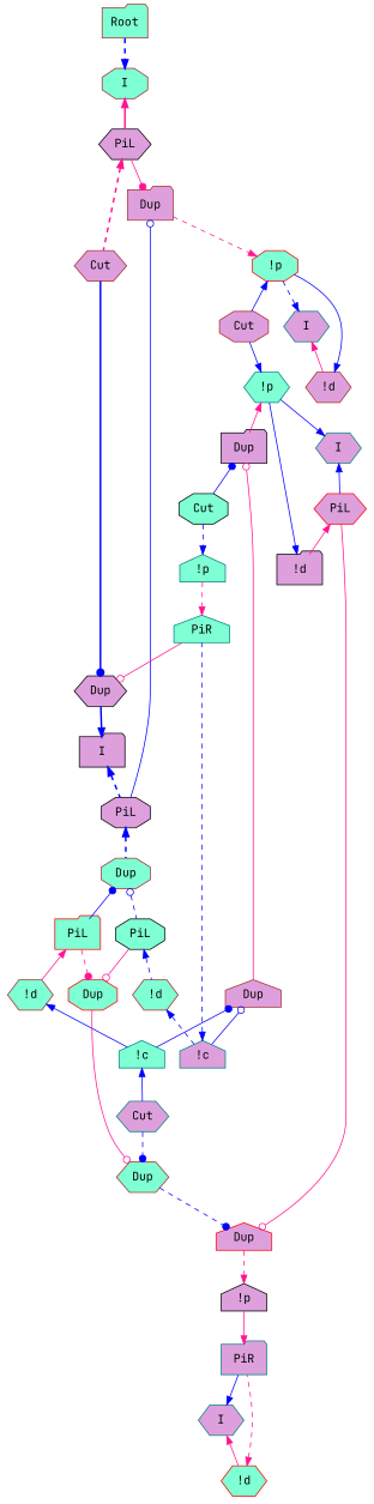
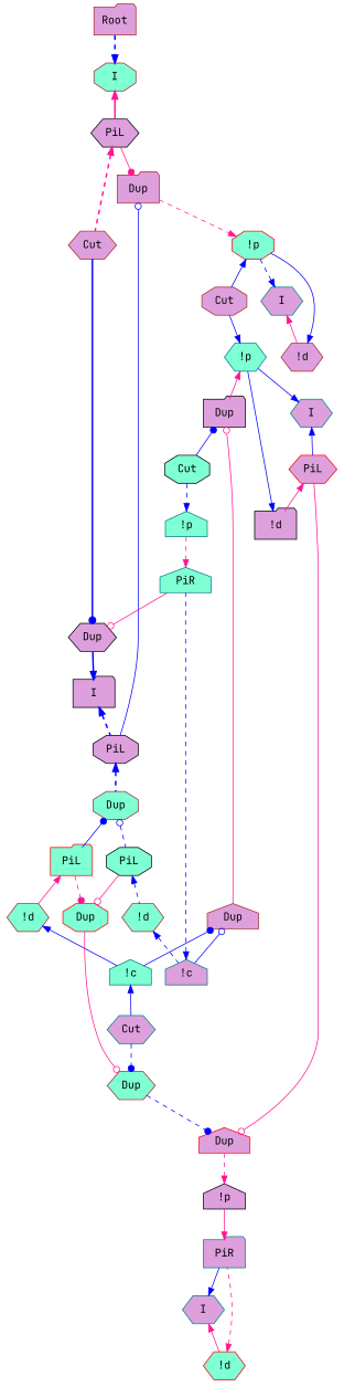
  digraph {
    fontname="JetBrains Mono"
    node [style=filled fillcolor=plum color=brown shape=hexagon fontname="JetBrains Mono"]
    edge [color=blue style=solid fontname="JetBrains Mono" dir=back]
-   n1 [label=Root fillcolor=aquamarine shape=folder]
+   n1 [label=Root shape=folder]
    n2 [label=I fillcolor=aquamarine shape=octagon]
    n3 [label="!p" fillcolor=aquamarine color=red shape=octagon]
    n4 [label=I color=teal]
    n5 [label=Cut shape=octagon]
    n6 [label="!d"]
    n7 [label="!p" color=black shape=house]
    n8 [label=PiR color=teal shape=folder]
    n9 [label=I color=teal]
    n10 [label="!d" fillcolor=aquamarine color=red]
    n11 [label="!p" fillcolor=aquamarine color=teal]
    n12 [label=I color=teal]
    n13 [label=Dup color=black shape=folder]
    n14 [label="!d" color=black shape=folder]
    n15 [label=PiL color=red]
    n16 [label=Dup color=red shape=house]
    n17 [label=PiL color=black]
    n18 [label=Dup shape=folder]
    n19 [label=Cut]
    n20 [label=PiL color=black shape=octagon]
    n21 [label=Dup shape=octagon fillcolor=aquamarine]
    n22 [label=I color=black shape=folder]
    n23 [label=Cut fillcolor=aquamarine color=black shape=octagon]
    n24 [label=Dup shape=house]
    n25 [label=Dup fillcolor=aquamarine]
    n26 [label="!p" fillcolor=aquamarine color=teal shape=house]
    n27 [label=PiR fillcolor=aquamarine color=teal shape=house]
    n28 [label=Dup color=black]
    n29 [label=Cut color=teal]
    n30 [label="!c" fillcolor=aquamarine color=teal shape=house]
    n31 [label="!c" color=teal shape=house]
    n32 [label="!d" fillcolor=aquamarine]
    n33 [label="!d" fillcolor=aquamarine]
    n34 [label=PiL fillcolor=aquamarine color=red shape=folder]
    n35 [label=Dup fillcolor=aquamarine color=red shape=octagon]
    n36 [label=PiL fillcolor=aquamarine color=black shape=octagon]
    n1 -> n2 [penwidth=2 style=dashed dir=""]
    n2 -> n17 [color=deeppink penwidth=2]
    n3 -> n4 [style=dashed dir=""]
    n3 -> n5
    n4 -> n6 [color=deeppink]
    n5 -> n11 [dir=""]
    n6 -> n3
    n7 -> n8 [color=deeppink dir=""]
    n8 -> n9 [dir=""]
    n9 -> n10 [color=deeppink]
    n10 -> n8 [color=deeppink style=dashed]
    n11 -> n12 [dir=""]
    n11 -> n13 [color=deeppink]
    n12 -> n15
    n13 -> n23 [arrowtail=dot]
    n13 -> n24 [arrowtail=odot color=deeppink]
    n14 -> n11
    n15 -> n14 [color=deeppink]
    n15 -> n16 [arrowhead=odot color=deeppink dir=""]
    n16 -> n7 [color=deeppink style=dashed dir=""]
    n17 -> n18 [arrowhead=dot color=deeppink dir=""]
    n17 -> n19 [color=deeppink penwidth=2 style=dashed]
    n18 -> n3 [color=deeppink style=dashed dir=""]
    n19 -> n28 [arrowhead=dot penwidth=2 dir=""]
    n20 -> n18 [arrowhead=odot dir=""]
    n20 -> n21 [penwidth=2 style=dashed]
    n21 -> n34 [arrowtail=dot]
    n21 -> n36 [arrowtail=odot style=dashed]
    n22 -> n20 [penwidth=2 style=dashed]
    n23 -> n26 [style=dashed dir=""]
    n24 -> n30 [arrowtail=dot]
    n24 -> n31 [arrowtail=odot]
    n25 -> n16 [arrowhead=dot style=dashed dir=""]
    n26 -> n27 [color=deeppink style=dashed dir=""]
    n27 -> n28 [arrowhead=odot color=deeppink dir=""]
    n28 -> n22 [penwidth=2 dir=""]
    n29 -> n25 [arrowhead=dot style=dashed dir=""]
    n30 -> n29
    n31 -> n27 [style=dashed]
    n32 -> n30
    n33 -> n31 [style=dashed]
    n34 -> n32 [color=deeppink]
    n34 -> n35 [arrowhead=dot color=deeppink style=dashed dir=""]
    n35 -> n25 [arrowhead=odot color=deeppink dir=""]
    n36 -> n33 [style=dashed]
    n36 -> n35 [arrowhead=odot color=deeppink dir=""]
  }
